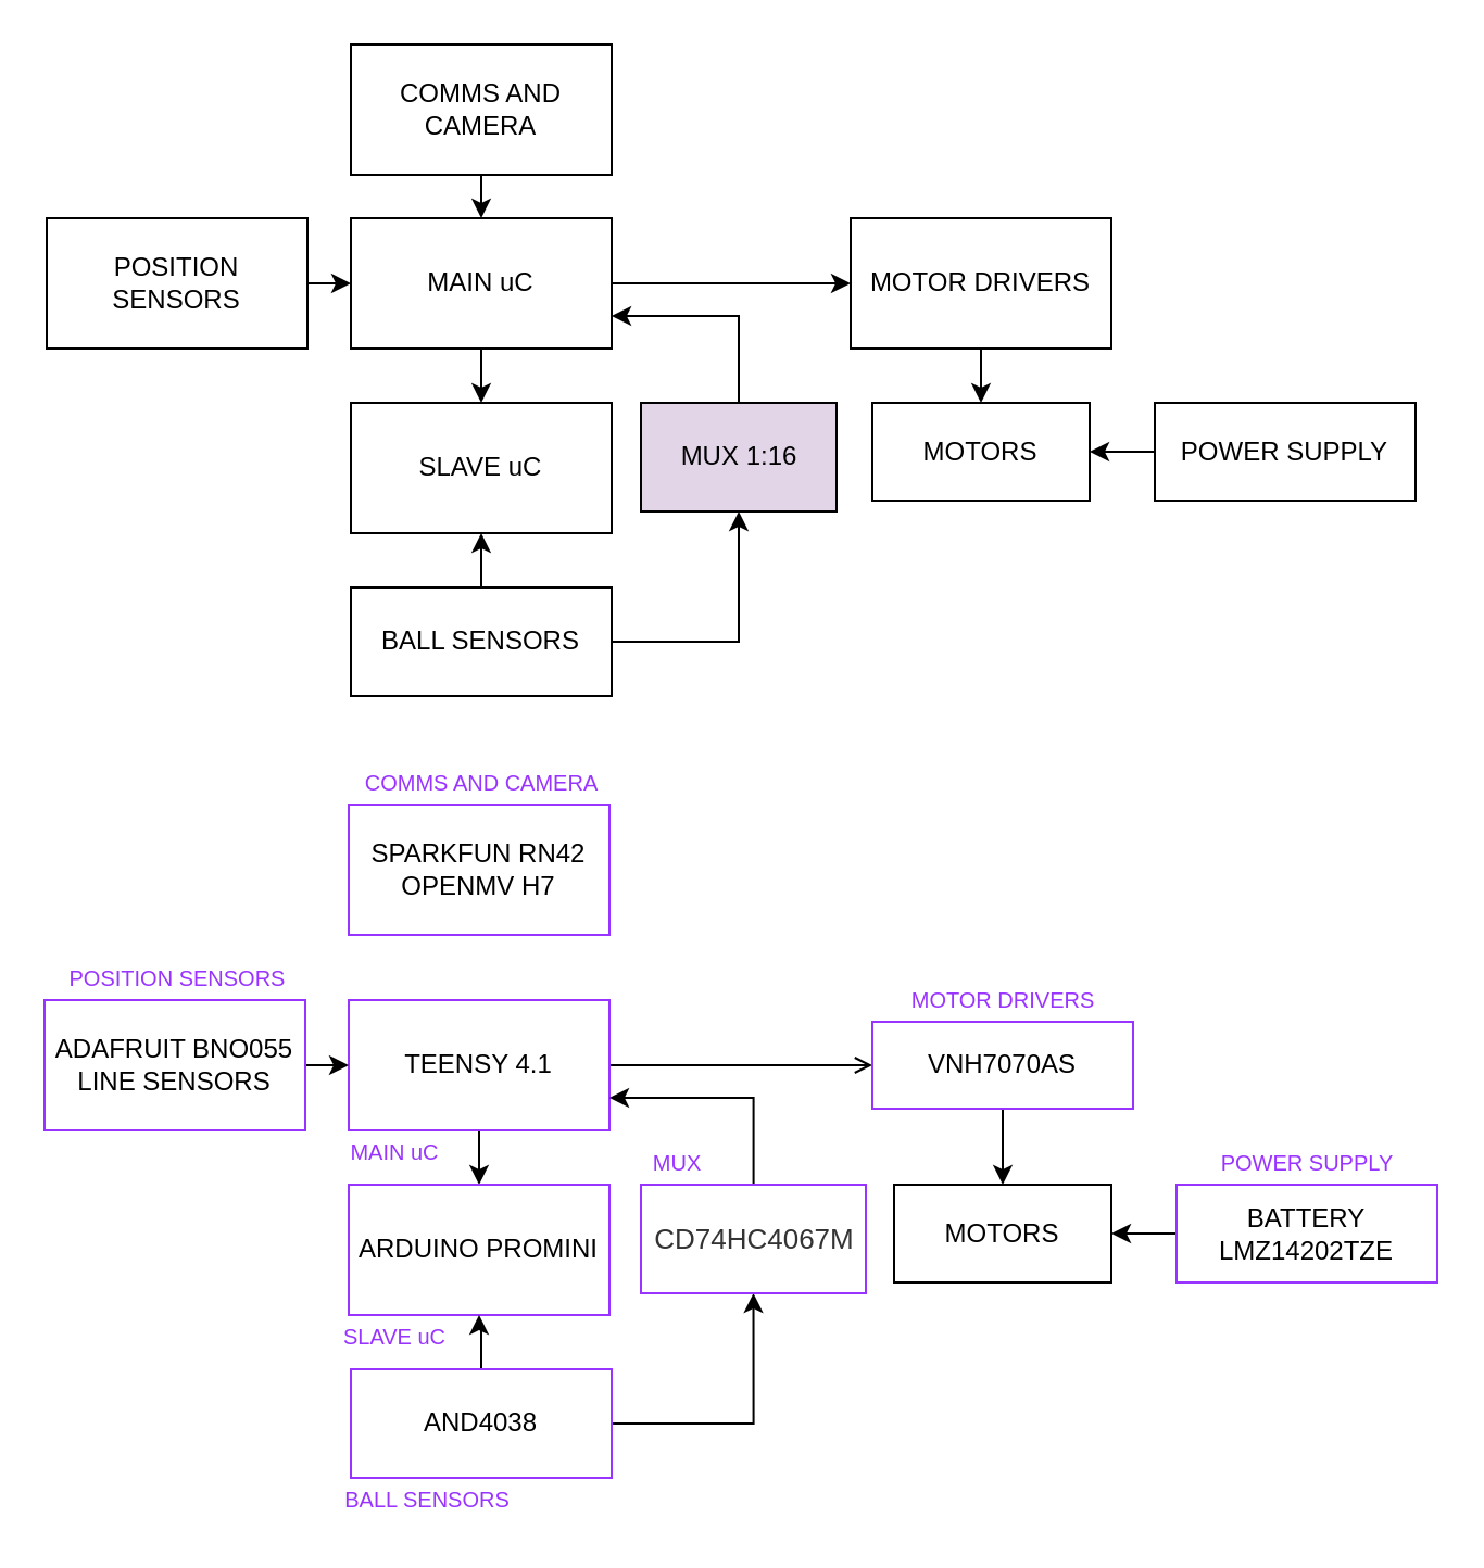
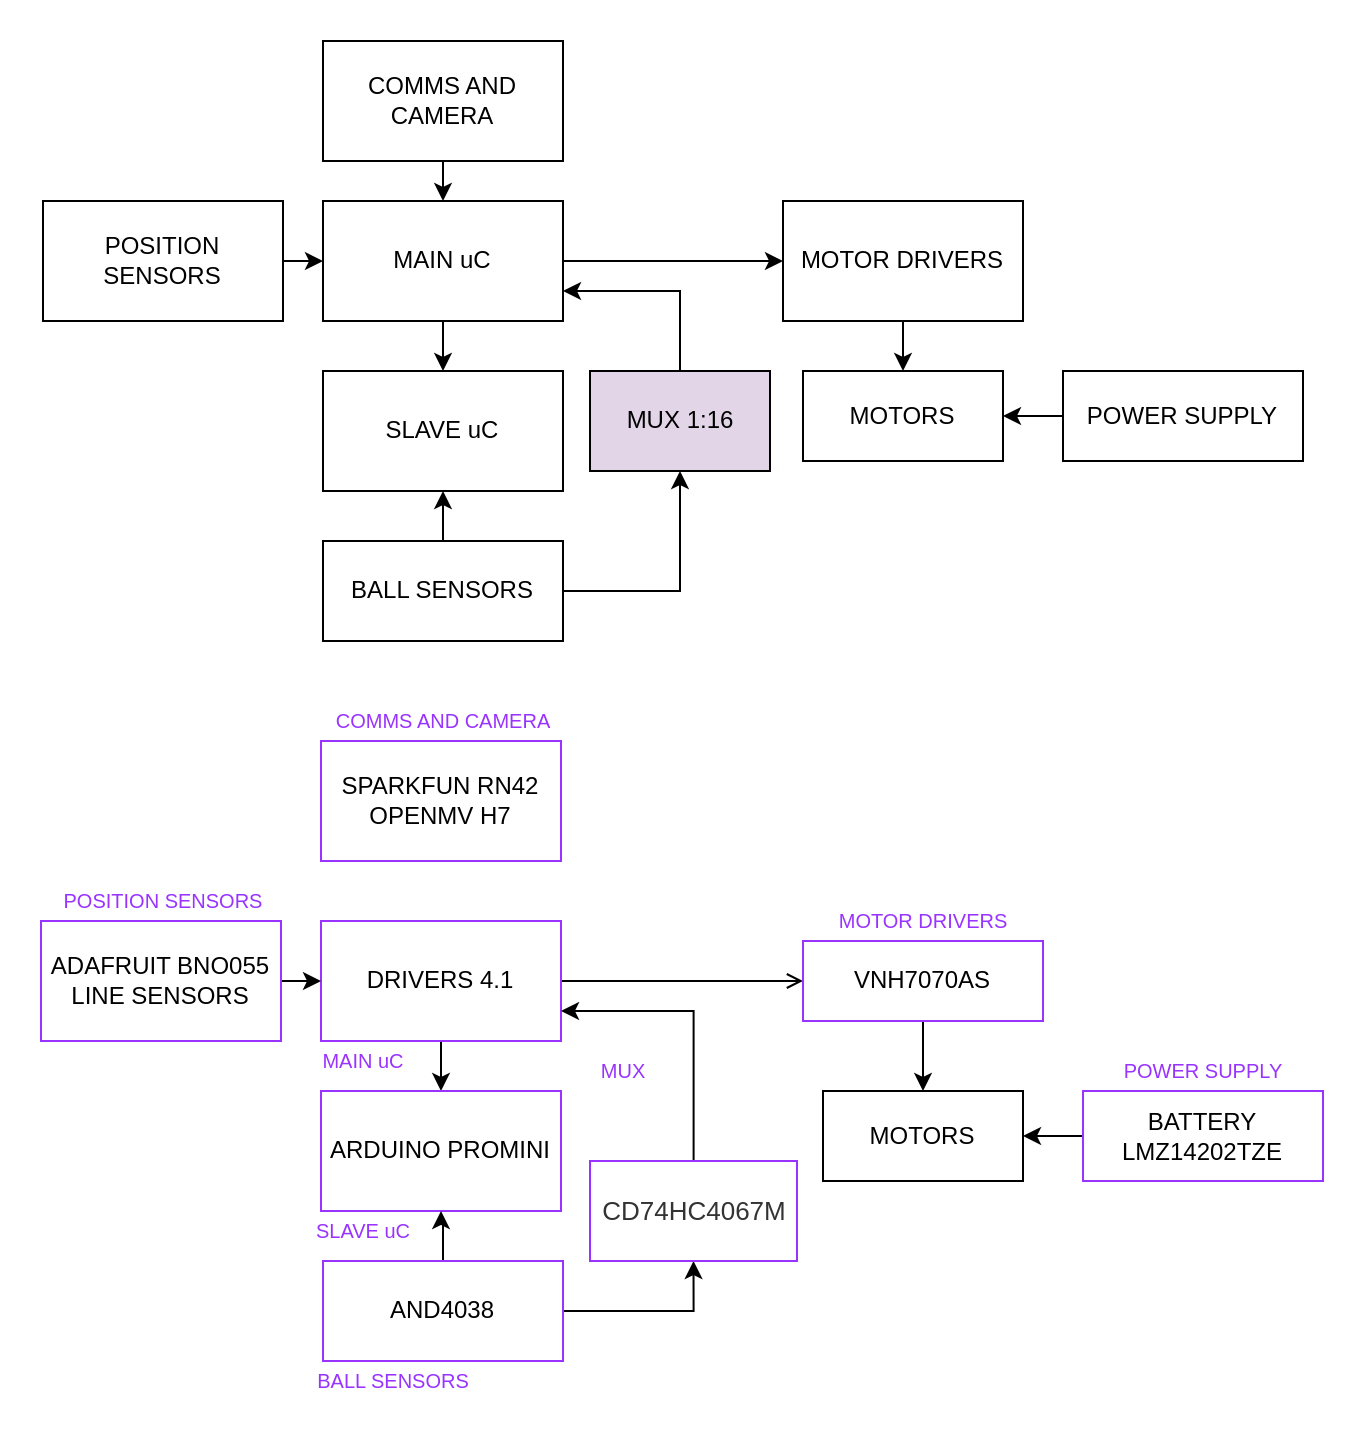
  <mxCell id="0" />
  <mxCell id="1" parent="0" />
  <mxCell id="2" style="edgeStyle=orthogonalEdgeStyle;rounded=0;orthogonalLoop=1;jettySize=auto;html=1;entryX=0.5;entryY=0;entryDx=0;entryDy=0;" parent="1" source="4" target="5" edge="1"><mxGeometry relative="1" as="geometry" /></mxCell>
  <mxCell id="3" style="edgeStyle=orthogonalEdgeStyle;rounded=0;orthogonalLoop=1;jettySize=auto;html=1;exitX=1;exitY=0.5;exitDx=0;exitDy=0;entryX=0;entryY=0.5;entryDx=0;entryDy=0;" parent="1" source="4" target="12" edge="1"><mxGeometry relative="1" as="geometry" /></mxCell>
  <mxCell id="4" value="MAIN uC" style="rounded=0;whiteSpace=wrap;html=1;" parent="1" vertex="1"><mxGeometry x="161" y="100" width="120" height="60" as="geometry" /></mxCell>
  <mxCell id="5" value="SLAVE uC" style="rounded=0;whiteSpace=wrap;html=1;" parent="1" vertex="1"><mxGeometry x="161" y="185" width="120" height="60" as="geometry" /></mxCell>
  <mxCell id="6" style="edgeStyle=orthogonalEdgeStyle;rounded=0;orthogonalLoop=1;jettySize=auto;html=1;exitX=1;exitY=0.5;exitDx=0;exitDy=0;entryX=0;entryY=0.5;entryDx=0;entryDy=0;" parent="1" source="7" target="4" edge="1"><mxGeometry relative="1" as="geometry" /></mxCell>
  <mxCell id="7" value="POSITION SENSORS" style="rounded=0;whiteSpace=wrap;html=1;" parent="1" vertex="1"><mxGeometry x="21" y="100" width="120" height="60" as="geometry" /></mxCell>
  <mxCell id="8" style="edgeStyle=orthogonalEdgeStyle;rounded=0;orthogonalLoop=1;jettySize=auto;html=1;entryX=0.5;entryY=1;entryDx=0;entryDy=0;" parent="1" source="10" target="5" edge="1"><mxGeometry relative="1" as="geometry" /></mxCell>
  <mxCell id="9" style="edgeStyle=orthogonalEdgeStyle;rounded=0;orthogonalLoop=1;jettySize=auto;html=1;exitX=1;exitY=0.5;exitDx=0;exitDy=0;entryX=0.5;entryY=1;entryDx=0;entryDy=0;" edge="1" parent="1" source="10" target="41"><mxGeometry relative="1" as="geometry"><Array as="points"><mxPoint x="340" y="295" /></Array></mxGeometry></mxCell>
  <mxCell id="10" value="BALL SENSORS" style="rounded=0;whiteSpace=wrap;html=1;" parent="1" vertex="1"><mxGeometry x="161" y="270" width="120" height="50" as="geometry" /></mxCell>
  <mxCell id="11" style="edgeStyle=orthogonalEdgeStyle;rounded=0;orthogonalLoop=1;jettySize=auto;html=1;exitX=0.5;exitY=1;exitDx=0;exitDy=0;entryX=0.5;entryY=0;entryDx=0;entryDy=0;" parent="1" source="12" target="13" edge="1"><mxGeometry relative="1" as="geometry" /></mxCell>
  <mxCell id="12" value="MOTOR DRIVERS" style="rounded=0;whiteSpace=wrap;html=1;" parent="1" vertex="1"><mxGeometry x="391" y="100" width="120" height="60" as="geometry" /></mxCell>
  <mxCell id="13" value="MOTORS" style="rounded=0;whiteSpace=wrap;html=1;" parent="1" vertex="1"><mxGeometry x="401" y="185" width="100" height="45" as="geometry" /></mxCell>
  <mxCell id="14" style="edgeStyle=orthogonalEdgeStyle;rounded=0;orthogonalLoop=1;jettySize=auto;html=1;exitX=0;exitY=0.5;exitDx=0;exitDy=0;entryX=1;entryY=0.5;entryDx=0;entryDy=0;" parent="1" source="15" target="13" edge="1"><mxGeometry relative="1" as="geometry" /></mxCell>
  <mxCell id="15" value="POWER SUPPLY" style="rounded=0;whiteSpace=wrap;html=1;" parent="1" vertex="1"><mxGeometry x="531" y="185" width="120" height="45" as="geometry" /></mxCell>
  <mxCell id="16" style="edgeStyle=orthogonalEdgeStyle;rounded=0;orthogonalLoop=1;jettySize=auto;html=1;exitX=0.5;exitY=1;exitDx=0;exitDy=0;entryX=0.5;entryY=0;entryDx=0;entryDy=0;" parent="1" source="17" target="4" edge="1"><mxGeometry relative="1" as="geometry" /></mxCell>
  <mxCell id="17" value="COMMS AND CAMERA" style="rounded=0;whiteSpace=wrap;html=1;" parent="1" vertex="1"><mxGeometry x="161" y="20" width="120" height="60" as="geometry" /></mxCell>
  <mxCell id="18" style="edgeStyle=orthogonalEdgeStyle;rounded=0;orthogonalLoop=1;jettySize=auto;html=1;entryX=0.5;entryY=0;entryDx=0;entryDy=0;" parent="1" source="20" target="21" edge="1"><mxGeometry relative="1" as="geometry" /></mxCell>
  <mxCell id="19" style="edgeStyle=orthogonalEdgeStyle;rounded=0;orthogonalLoop=1;jettySize=auto;html=1;exitX=1;exitY=0.5;exitDx=0;exitDy=0;entryX=0;entryY=0.5;entryDx=0;entryDy=0;endArrow=open;" parent="1" source="20" target="28" edge="1"><mxGeometry relative="1" as="geometry" /></mxCell>
- <mxCell id="20" value="TEENSY 4.1" style="rounded=0;whiteSpace=wrap;html=1;strokeColor=#9933FF;" parent="1" vertex="1"><mxGeometry x="160" y="460" width="120" height="60" as="geometry" /></mxCell>
+ <mxCell id="20" value="DRIVERS 4.1" style="rounded=0;whiteSpace=wrap;html=1;strokeColor=#9933FF;" parent="1" vertex="1"><mxGeometry x="160" y="460" width="120" height="60" as="geometry" /></mxCell>
  <mxCell id="21" value="ARDUINO PROMINI" style="rounded=0;whiteSpace=wrap;html=1;strokeColor=#9933FF;" parent="1" vertex="1"><mxGeometry x="160" y="545" width="120" height="60" as="geometry" /></mxCell>
  <mxCell id="22" style="edgeStyle=orthogonalEdgeStyle;rounded=0;orthogonalLoop=1;jettySize=auto;html=1;exitX=1;exitY=0.5;exitDx=0;exitDy=0;entryX=0;entryY=0.5;entryDx=0;entryDy=0;" parent="1" source="23" target="20" edge="1"><mxGeometry relative="1" as="geometry" /></mxCell>
  <mxCell id="23" value="ADAFRUIT BNO055&lt;br&gt;LINE SENSORS" style="rounded=0;whiteSpace=wrap;html=1;strokeColor=#9933FF;" parent="1" vertex="1"><mxGeometry x="20" y="460" width="120" height="60" as="geometry" /></mxCell>
  <mxCell id="24" style="edgeStyle=orthogonalEdgeStyle;rounded=0;orthogonalLoop=1;jettySize=auto;html=1;entryX=0.5;entryY=1;entryDx=0;entryDy=0;" parent="1" source="26" target="21" edge="1"><mxGeometry relative="1" as="geometry" /></mxCell>
  <mxCell id="25" style="edgeStyle=orthogonalEdgeStyle;rounded=0;orthogonalLoop=1;jettySize=auto;html=1;exitX=1;exitY=0.5;exitDx=0;exitDy=0;entryX=0.5;entryY=1;entryDx=0;entryDy=0;" edge="1" parent="1" source="26" target="43"><mxGeometry relative="1" as="geometry" /></mxCell>
  <mxCell id="26" value="AND4038" style="rounded=0;whiteSpace=wrap;html=1;strokeColor=#9933FF;" parent="1" vertex="1"><mxGeometry x="161" y="630" width="120" height="50" as="geometry" /></mxCell>
  <mxCell id="27" style="edgeStyle=orthogonalEdgeStyle;rounded=0;orthogonalLoop=1;jettySize=auto;html=1;exitX=0.5;exitY=1;exitDx=0;exitDy=0;entryX=0.5;entryY=0;entryDx=0;entryDy=0;" parent="1" source="28" target="29" edge="1"><mxGeometry relative="1" as="geometry" /></mxCell>
  <mxCell id="28" value="VNH7070AS" style="rounded=0;whiteSpace=wrap;html=1;strokeColor=#9933FF;" parent="1" vertex="1"><mxGeometry x="401" y="470" width="120" height="40" as="geometry" /></mxCell>
  <mxCell id="29" value="MOTORS" style="rounded=0;whiteSpace=wrap;html=1;" parent="1" vertex="1"><mxGeometry x="411" y="545" width="100" height="45" as="geometry" /></mxCell>
  <mxCell id="30" style="edgeStyle=orthogonalEdgeStyle;rounded=0;orthogonalLoop=1;jettySize=auto;html=1;exitX=0;exitY=0.5;exitDx=0;exitDy=0;entryX=1;entryY=0.5;entryDx=0;entryDy=0;" parent="1" source="31" target="29" edge="1"><mxGeometry relative="1" as="geometry" /></mxCell>
  <mxCell id="31" value="BATTERY&lt;br&gt;LMZ14202TZE" style="rounded=0;whiteSpace=wrap;html=1;strokeColor=#9933FF;" parent="1" vertex="1"><mxGeometry x="541" y="545" width="120" height="45" as="geometry" /></mxCell>
  <mxCell id="32" value="SPARKFUN RN42&lt;br&gt;OPENMV H7" style="rounded=0;whiteSpace=wrap;html=1;strokeColor=#9933FF;" parent="1" vertex="1"><mxGeometry x="160" y="370" width="120" height="60" as="geometry" /></mxCell>
  <mxCell id="33" value="&lt;font style=&quot;font-size: 10px&quot; color=&quot;#9933ff&quot;&gt;MOTOR DRIVERS&lt;/font&gt;" style="text;html=1;align=center;verticalAlign=middle;resizable=0;points=[];autosize=1;strokeColor=none;" parent="1" vertex="1"><mxGeometry x="411" y="450" width="100" height="20" as="geometry" /></mxCell>
  <mxCell id="34" value="&lt;font color=&quot;#9933ff&quot;&gt;&lt;span style=&quot;font-size: 10px&quot;&gt;POWER SUPPLY&lt;/span&gt;&lt;/font&gt;" style="text;html=1;align=center;verticalAlign=middle;resizable=0;points=[];autosize=1;strokeColor=none;" parent="1" vertex="1"><mxGeometry x="556" y="525" width="90" height="20" as="geometry" /></mxCell>
  <mxCell id="35" value="&lt;font style=&quot;font-size: 10px&quot; color=&quot;#9933ff&quot;&gt;POSITION SENSORS&lt;/font&gt;" style="text;html=1;align=center;verticalAlign=middle;resizable=0;points=[];autosize=1;strokeColor=none;" parent="1" vertex="1"><mxGeometry x="26" y="440" width="110" height="20" as="geometry" /></mxCell>
  <mxCell id="36" value="&lt;font style=&quot;font-size: 10px&quot; color=&quot;#9933ff&quot;&gt;COMMS AND CAMERA&lt;/font&gt;" style="text;html=1;align=center;verticalAlign=middle;resizable=0;points=[];autosize=1;strokeColor=none;" parent="1" vertex="1"><mxGeometry x="161" y="350" width="120" height="20" as="geometry" /></mxCell>
  <mxCell id="37" value="&lt;font style=&quot;font-size: 10px&quot; color=&quot;#9933ff&quot;&gt;MAIN uC&lt;/font&gt;" style="text;html=1;align=center;verticalAlign=middle;resizable=0;points=[];autosize=1;strokeColor=none;" parent="1" vertex="1"><mxGeometry x="151" y="520" width="60" height="20" as="geometry" /></mxCell>
  <mxCell id="38" value="&lt;font style=&quot;font-size: 10px&quot; color=&quot;#9933ff&quot;&gt;SLAVE uC&lt;/font&gt;" style="text;html=1;align=center;verticalAlign=middle;resizable=0;points=[];autosize=1;strokeColor=none;" parent="1" vertex="1"><mxGeometry x="151" y="605" width="60" height="20" as="geometry" /></mxCell>
  <mxCell id="39" value="&lt;font style=&quot;font-size: 10px&quot; color=&quot;#9933ff&quot;&gt;BALL SENSORS&lt;/font&gt;" style="text;html=1;align=center;verticalAlign=middle;resizable=0;points=[];autosize=1;strokeColor=none;" parent="1" vertex="1"><mxGeometry x="151" y="680" width="90" height="20" as="geometry" /></mxCell>
  <mxCell id="40" style="edgeStyle=orthogonalEdgeStyle;rounded=0;orthogonalLoop=1;jettySize=auto;html=1;exitX=0.5;exitY=0;exitDx=0;exitDy=0;entryX=1;entryY=0.75;entryDx=0;entryDy=0;" edge="1" parent="1" source="41" target="4"><mxGeometry relative="1" as="geometry" /></mxCell>
  <mxCell id="41" value="MUX 1:16" style="rounded=0;whiteSpace=wrap;html=1;fillColor=#e1d5e7;" vertex="1" parent="1"><mxGeometry x="294.5" y="185" width="90" height="50" as="geometry" /></mxCell>
  <mxCell id="42" style="edgeStyle=orthogonalEdgeStyle;rounded=0;orthogonalLoop=1;jettySize=auto;html=1;entryX=1;entryY=0.75;entryDx=0;entryDy=0;" edge="1" parent="1" source="43" target="20"><mxGeometry relative="1" as="geometry"><Array as="points"><mxPoint x="346" y="505" /></Array></mxGeometry></mxCell>
- <mxCell id="43" value="&lt;span style=&quot;color: rgb(51 , 51 , 51) ; font-family: &amp;#34;arial&amp;#34; , &amp;#34;helvetica&amp;#34; , sans-serif ; font-size: 13px ; background-color: rgb(255 , 255 , 255)&quot;&gt;CD74HC4067M&lt;/span&gt;" style="rounded=0;whiteSpace=wrap;html=1;strokeColor=#9933FF;" vertex="1" parent="1"><mxGeometry x="294.5" y="545" width="103.5" height="50" as="geometry" /></mxCell>
+ <mxCell id="43" value="&lt;span style=&quot;color: rgb(51 , 51 , 51) ; font-family: &amp;#34;arial&amp;#34; , &amp;#34;helvetica&amp;#34; , sans-serif ; font-size: 13px ; background-color: rgb(255 , 255 , 255)&quot;&gt;CD74HC4067M&lt;/span&gt;" style="rounded=0;whiteSpace=wrap;html=1;strokeColor=#9933FF;" vertex="1" parent="1"><mxGeometry x="294.5" y="580" width="103.5" height="50" as="geometry" /></mxCell>
  <mxCell id="44" value="&lt;font style=&quot;font-size: 10px&quot; color=&quot;#9933ff&quot;&gt;MUX&lt;/font&gt;" style="text;html=1;align=center;verticalAlign=middle;resizable=0;points=[];autosize=1;strokeColor=none;" vertex="1" parent="1"><mxGeometry x="291" y="525" width="40" height="20" as="geometry" /></mxCell>
